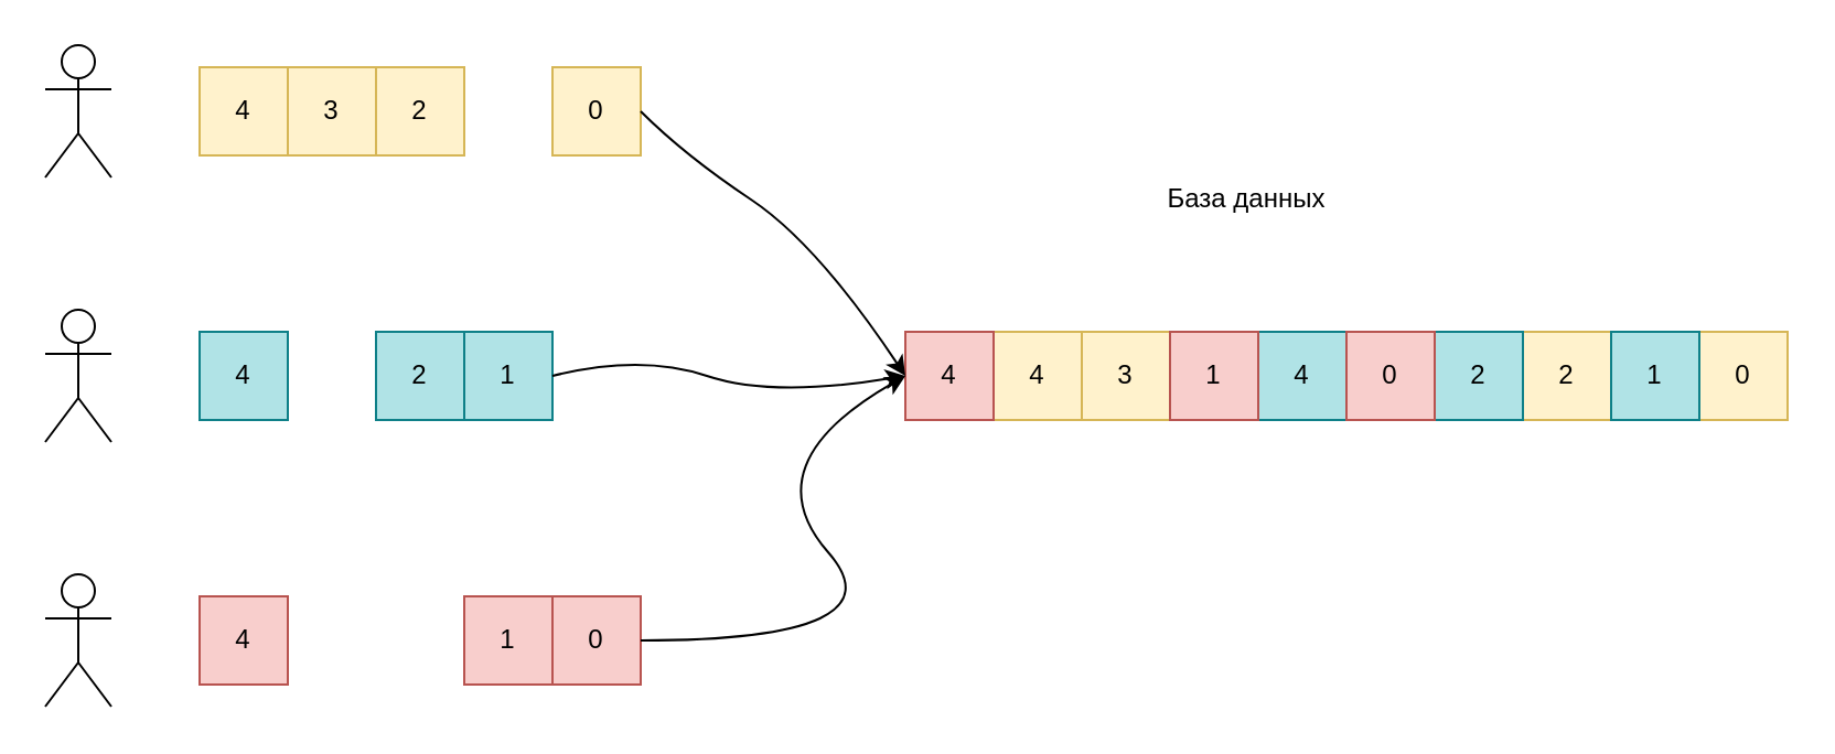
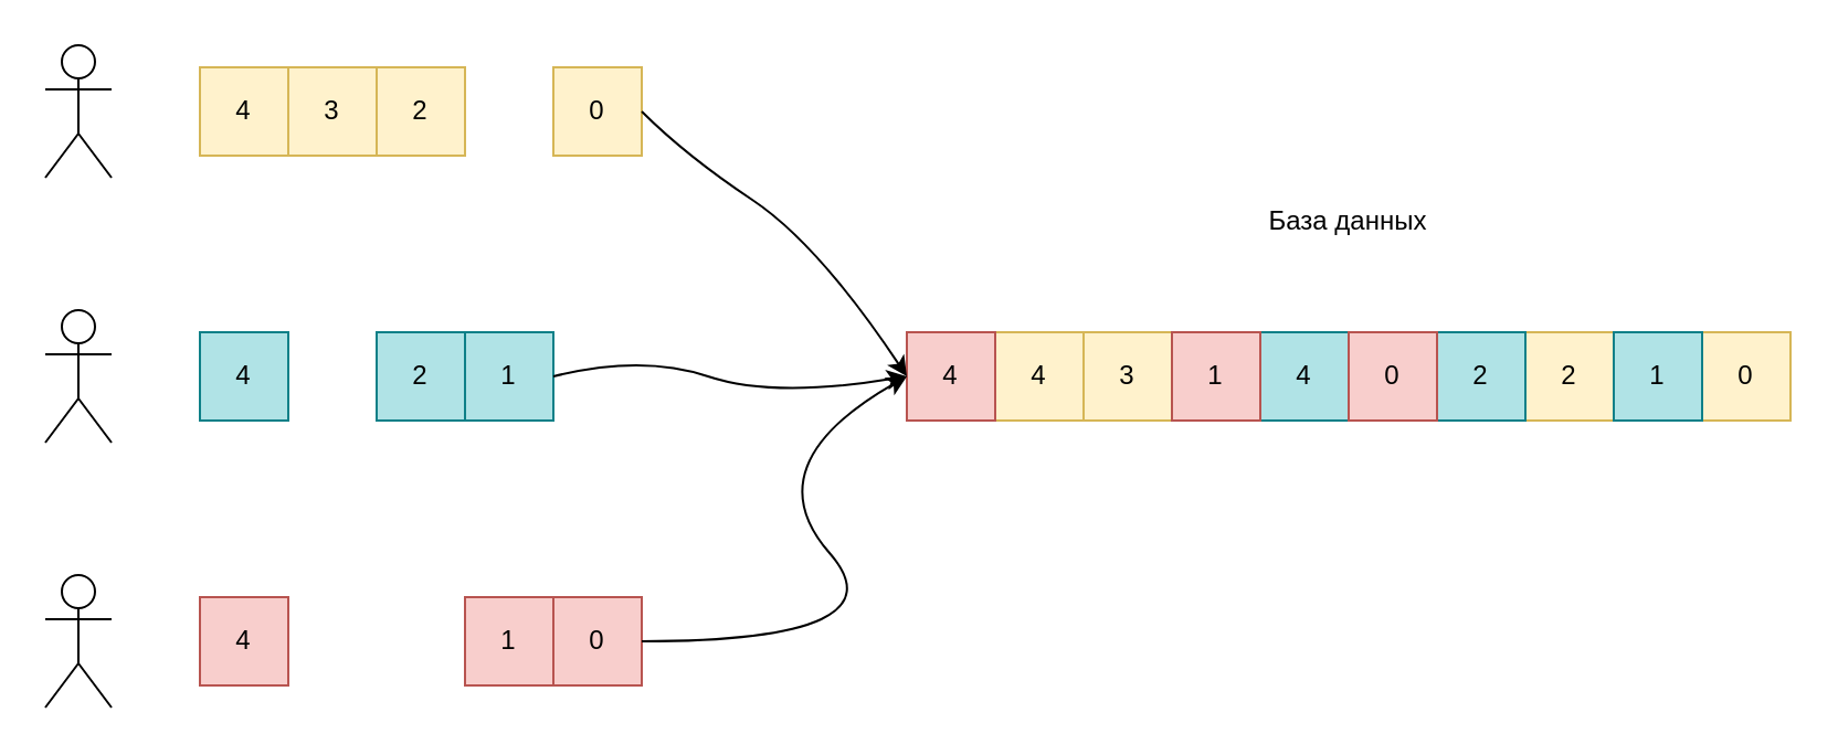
  <mxCell id="0" />
  <mxCell id="1" parent="0" />
  <mxCell id="2" value="0" style="rounded=0;whiteSpace=wrap;html=1;fillColor=#fff2cc;strokeColor=#d6b656;" parent="1" vertex="1"><mxGeometry x="250" y="30" width="40" height="40" as="geometry" /></mxCell>
  <mxCell id="3" value="1" style="rounded=0;whiteSpace=wrap;html=1;fillColor=#b0e3e6;strokeColor=#0e8088;" parent="1" vertex="1"><mxGeometry x="210" y="150" width="40" height="40" as="geometry" /></mxCell>
  <mxCell id="4" value="" style="shape=umlActor;verticalLabelPosition=bottom;verticalAlign=top;html=1;outlineConnect=0;" vertex="1" parent="1"><mxGeometry x="20" y="20" width="30" height="60" as="geometry" /></mxCell>
  <mxCell id="5" value="" style="shape=umlActor;verticalLabelPosition=bottom;verticalAlign=top;html=1;outlineConnect=0;" vertex="1" parent="1"><mxGeometry x="20" y="140" width="30" height="60" as="geometry" /></mxCell>
  <mxCell id="6" value="" style="shape=umlActor;verticalLabelPosition=bottom;verticalAlign=top;html=1;outlineConnect=0;" vertex="1" parent="1"><mxGeometry x="20" y="260" width="30" height="60" as="geometry" /></mxCell>
  <mxCell id="7" value="0" style="rounded=0;whiteSpace=wrap;html=1;fillColor=#f8cecc;strokeColor=#b85450;" vertex="1" parent="1"><mxGeometry x="250" y="270" width="40" height="40" as="geometry" /></mxCell>
  <mxCell id="8" value="1" style="rounded=0;whiteSpace=wrap;html=1;fillColor=#f8cecc;strokeColor=#b85450;" vertex="1" parent="1"><mxGeometry x="210" y="270" width="40" height="40" as="geometry" /></mxCell>
  <mxCell id="9" value="2" style="rounded=0;whiteSpace=wrap;html=1;fillColor=#fff2cc;strokeColor=#d6b656;" vertex="1" parent="1"><mxGeometry x="170" y="30" width="40" height="40" as="geometry" /></mxCell>
  <mxCell id="10" value="2" style="rounded=0;whiteSpace=wrap;html=1;fillColor=#b0e3e6;strokeColor=#0e8088;" vertex="1" parent="1"><mxGeometry x="170" y="150" width="40" height="40" as="geometry" /></mxCell>
  <mxCell id="11" value="4" style="rounded=0;whiteSpace=wrap;html=1;fillColor=#b0e3e6;strokeColor=#0e8088;" vertex="1" parent="1"><mxGeometry x="90" y="150" width="40" height="40" as="geometry" /></mxCell>
  <mxCell id="12" value="3" style="rounded=0;whiteSpace=wrap;html=1;fillColor=#fff2cc;strokeColor=#d6b656;" vertex="1" parent="1"><mxGeometry x="130" y="30" width="40" height="40" as="geometry" /></mxCell>
  <mxCell id="13" value="4" style="rounded=0;whiteSpace=wrap;html=1;fillColor=#fff2cc;strokeColor=#d6b656;" vertex="1" parent="1"><mxGeometry x="90" y="30" width="40" height="40" as="geometry" /></mxCell>
  <mxCell id="14" value="4" style="rounded=0;whiteSpace=wrap;html=1;fillColor=#f8cecc;strokeColor=#b85450;" vertex="1" parent="1"><mxGeometry x="90" y="270" width="40" height="40" as="geometry" /></mxCell>
  <mxCell id="15" value="0" style="rounded=0;whiteSpace=wrap;html=1;fillColor=#fff2cc;strokeColor=#d6b656;" vertex="1" parent="1"><mxGeometry x="770" y="150" width="40" height="40" as="geometry" /></mxCell>
  <mxCell id="16" value="2" style="rounded=0;whiteSpace=wrap;html=1;fillColor=#fff2cc;strokeColor=#d6b656;" vertex="1" parent="1"><mxGeometry x="690" y="150" width="40" height="40" as="geometry" /></mxCell>
  <mxCell id="17" value="3" style="rounded=0;whiteSpace=wrap;html=1;fillColor=#fff2cc;strokeColor=#d6b656;" vertex="1" parent="1"><mxGeometry x="490" y="150" width="40" height="40" as="geometry" /></mxCell>
  <mxCell id="18" value="4" style="rounded=0;whiteSpace=wrap;html=1;fillColor=#fff2cc;strokeColor=#d6b656;" vertex="1" parent="1"><mxGeometry x="450" y="150" width="40" height="40" as="geometry" /></mxCell>
  <mxCell id="19" value="1" style="rounded=0;whiteSpace=wrap;html=1;fillColor=#b0e3e6;strokeColor=#0e8088;" vertex="1" parent="1"><mxGeometry x="730" y="150" width="40" height="40" as="geometry" /></mxCell>
  <mxCell id="20" value="2" style="rounded=0;whiteSpace=wrap;html=1;fillColor=#b0e3e6;strokeColor=#0e8088;" vertex="1" parent="1"><mxGeometry x="650" y="150" width="40" height="40" as="geometry" /></mxCell>
  <mxCell id="21" value="4" style="rounded=0;whiteSpace=wrap;html=1;fillColor=#b0e3e6;strokeColor=#0e8088;" vertex="1" parent="1"><mxGeometry x="570" y="150" width="40" height="40" as="geometry" /></mxCell>
  <mxCell id="22" value="0" style="rounded=0;whiteSpace=wrap;html=1;fillColor=#f8cecc;strokeColor=#b85450;" vertex="1" parent="1"><mxGeometry x="610" y="150" width="40" height="40" as="geometry" /></mxCell>
  <mxCell id="23" value="1" style="rounded=0;whiteSpace=wrap;html=1;fillColor=#f8cecc;strokeColor=#b85450;" vertex="1" parent="1"><mxGeometry x="530" y="150" width="40" height="40" as="geometry" /></mxCell>
  <mxCell id="24" value="4" style="rounded=0;whiteSpace=wrap;html=1;fillColor=#f8cecc;strokeColor=#b85450;" vertex="1" parent="1"><mxGeometry x="410" y="150" width="40" height="40" as="geometry" /></mxCell>
  <mxCell id="25" value="" style="curved=1;endArrow=classic;html=1;exitX=1;exitY=0.5;exitDx=0;exitDy=0;entryX=0;entryY=0.5;entryDx=0;entryDy=0;" edge="1" parent="1" source="7" target="24"><mxGeometry width="50" height="50" relative="1" as="geometry"><mxPoint x="410" y="330" as="sourcePoint" /><mxPoint x="460" y="280" as="targetPoint" /><Array as="points"><mxPoint x="410" y="290" /><mxPoint x="340" y="210" /></Array></mxGeometry></mxCell>
  <mxCell id="26" value="" style="curved=1;endArrow=classic;html=1;exitX=1;exitY=0.5;exitDx=0;exitDy=0;entryX=0;entryY=0.5;entryDx=0;entryDy=0;" edge="1" parent="1" source="3" target="24"><mxGeometry width="50" height="50" relative="1" as="geometry"><mxPoint x="300" y="300" as="sourcePoint" /><mxPoint x="420" y="180" as="targetPoint" /><Array as="points"><mxPoint x="290" y="160" /><mxPoint x="350" y="180" /></Array></mxGeometry></mxCell>
  <mxCell id="27" value="" style="curved=1;endArrow=classic;html=1;exitX=1;exitY=0.5;exitDx=0;exitDy=0;entryX=0;entryY=0.5;entryDx=0;entryDy=0;" edge="1" parent="1" source="2" target="24"><mxGeometry width="50" height="50" relative="1" as="geometry"><mxPoint x="260" y="180" as="sourcePoint" /><mxPoint x="420" y="180" as="targetPoint" /><Array as="points"><mxPoint x="310" y="70" /><mxPoint x="370" y="110" /></Array></mxGeometry></mxCell>
- <mxCell id="28" value="База данных" style="text;html=1;strokeColor=none;fillColor=none;align=center;verticalAlign=middle;whiteSpace=wrap;rounded=0;" vertex="1" parent="1"><mxGeometry x="445" y="80" width="240" height="20" as="geometry" /></mxCell>
+ <mxCell id="28" value="База данных" style="text;html=1;strokeColor=none;fillColor=none;align=center;verticalAlign=middle;whiteSpace=wrap;rounded=0;" vertex="1" parent="1"><mxGeometry x="490" y="90" width="240" height="20" as="geometry" /></mxCell>
